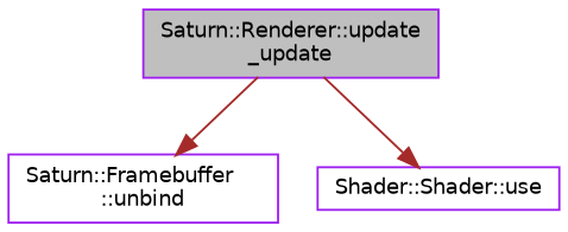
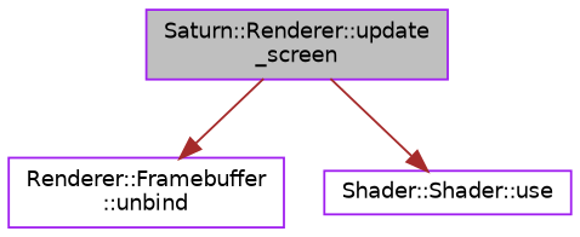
  digraph {
    rankdir=TB
    node [color=purple fillcolor=white fontname=Helvetica fontsize=10 shape=record style=filled]
    edge [color=brown fontname=Helvetica fontsize=10 labelfontname=Helvetica labelfontsize=10 style=solid]
-   n1 [fillcolor=grey75 fontcolor=black height=0.2 label="Saturn::Renderer::update\l_update" width=0.4]
-   n2 [height=0.2 label="Saturn::Framebuffer\l::unbind" width=0.4]
+   n1 [fillcolor=grey75 fontcolor=black height=0.2 label="Saturn::Renderer::update\l_screen" width=0.4]
+   n2 [height=0.2 label="Renderer::Framebuffer\l::unbind" width=0.4]
    n3 [height=0.2 label="Shader::Shader::use" width=0.4]
    n1 -> n2
    n1 -> n3
  }
